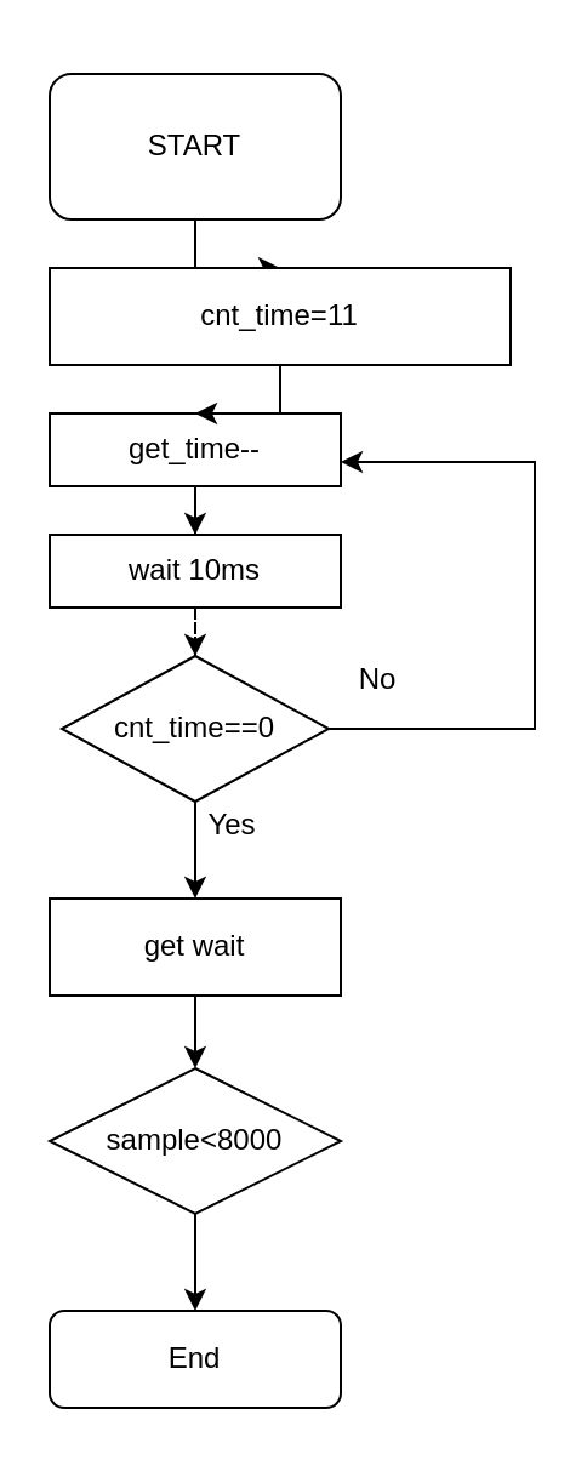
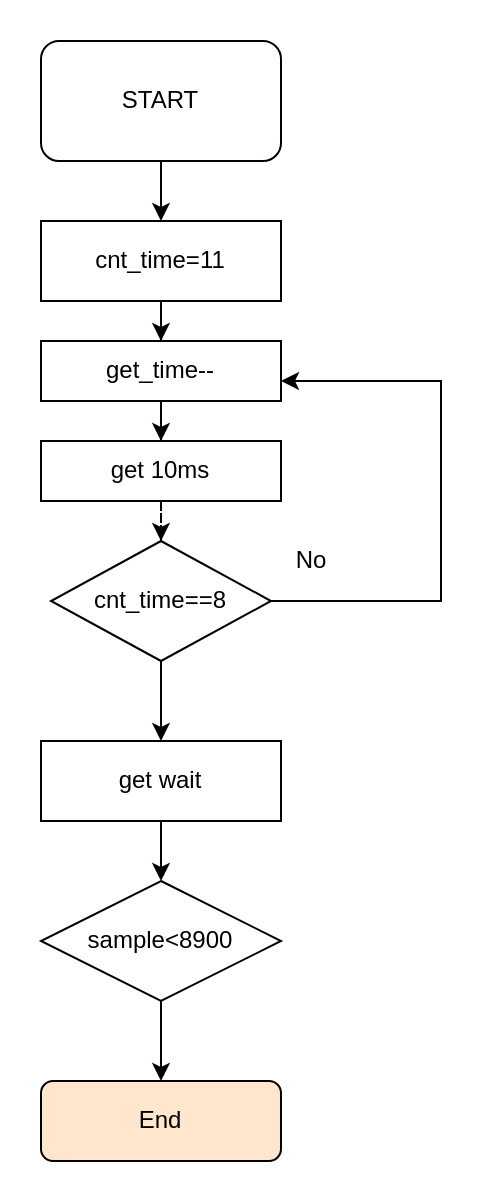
  <mxCell id="0" />
  <mxCell id="1" parent="0" />
  <mxCell id="2" style="edgeStyle=orthogonalEdgeStyle;rounded=0;orthogonalLoop=1;jettySize=auto;html=1;entryX=0.5;entryY=0;entryDx=0;entryDy=0;" edge="1" parent="1" source="3" target="5"><mxGeometry relative="1" as="geometry" /></mxCell>
  <mxCell id="3" value="get_time--" style="rounded=0;whiteSpace=wrap;html=1;" vertex="1" parent="1"><mxGeometry x="20" y="170" width="120" height="30" as="geometry" /></mxCell>
  <mxCell id="4" style="edgeStyle=orthogonalEdgeStyle;rounded=0;orthogonalLoop=1;jettySize=auto;html=1;entryX=0.5;entryY=0;entryDx=0;entryDy=0;dashed=1;" edge="1" parent="1" source="5" target="12"><mxGeometry relative="1" as="geometry" /></mxCell>
- <mxCell id="5" value="wait 10ms" style="rounded=0;whiteSpace=wrap;html=1;" vertex="1" parent="1"><mxGeometry x="20" y="220" width="120" height="30" as="geometry" /></mxCell>
+ <mxCell id="5" value="get 10ms" style="rounded=0;whiteSpace=wrap;html=1;" vertex="1" parent="1"><mxGeometry x="20" y="220" width="120" height="30" as="geometry" /></mxCell>
  <mxCell id="6" style="edgeStyle=orthogonalEdgeStyle;rounded=0;orthogonalLoop=1;jettySize=auto;html=1;entryX=0.5;entryY=0;entryDx=0;entryDy=0;" edge="1" parent="1" source="7" target="9"><mxGeometry relative="1" as="geometry" /></mxCell>
- <mxCell id="7" value="START" style="rounded=1;whiteSpace=wrap;html=1;" vertex="1" parent="1"><mxGeometry x="20" y="30" width="120" height="60" as="geometry" /></mxCell>
+ <mxCell id="7" value="START" style="rounded=1;whiteSpace=wrap;html=1;" vertex="1" parent="1"><mxGeometry x="20" y="20" width="120" height="60" as="geometry" /></mxCell>
  <mxCell id="8" style="edgeStyle=orthogonalEdgeStyle;rounded=0;orthogonalLoop=1;jettySize=auto;html=1;entryX=0.5;entryY=0;entryDx=0;entryDy=0;" edge="1" parent="1" source="9" target="3"><mxGeometry relative="1" as="geometry" /></mxCell>
- <mxCell id="9" value="cnt_time=11" style="rounded=0;whiteSpace=wrap;html=1;" vertex="1" parent="1"><mxGeometry x="20" y="110" width="190" height="40" as="geometry" /></mxCell>
+ <mxCell id="9" value="cnt_time=11" style="rounded=0;whiteSpace=wrap;html=1;" vertex="1" parent="1"><mxGeometry x="20" y="110" width="120" height="40" as="geometry" /></mxCell>
  <mxCell id="10" style="edgeStyle=orthogonalEdgeStyle;rounded=0;orthogonalLoop=1;jettySize=auto;html=1;" edge="1" parent="1" source="12"><mxGeometry relative="1" as="geometry"><mxPoint x="140" y="190" as="targetPoint" /><Array as="points"><mxPoint x="220" y="300" /><mxPoint x="220" y="190" /></Array></mxGeometry></mxCell>
  <mxCell id="11" style="edgeStyle=orthogonalEdgeStyle;rounded=0;orthogonalLoop=1;jettySize=auto;html=1;entryX=0.5;entryY=0;entryDx=0;entryDy=0;" edge="1" parent="1" source="12" target="15"><mxGeometry relative="1" as="geometry" /></mxCell>
- <mxCell id="12" value="cnt_time==0" style="rhombus;whiteSpace=wrap;html=1;" vertex="1" parent="1"><mxGeometry x="25" y="270" width="110" height="60" as="geometry" /></mxCell>
+ <mxCell id="12" value="cnt_time==8" style="rhombus;whiteSpace=wrap;html=1;" vertex="1" parent="1"><mxGeometry x="25" y="270" width="110" height="60" as="geometry" /></mxCell>
  <mxCell id="13" value="No" style="text;html=1;align=center;verticalAlign=middle;resizable=0;points=[];autosize=1;strokeColor=none;fillColor=none;" vertex="1" parent="1"><mxGeometry x="140" y="270" width="30" height="20" as="geometry" /></mxCell>
  <mxCell id="14" style="edgeStyle=orthogonalEdgeStyle;rounded=0;orthogonalLoop=1;jettySize=auto;html=1;entryX=0.5;entryY=0;entryDx=0;entryDy=0;" edge="1" parent="1" source="15" target="17"><mxGeometry relative="1" as="geometry" /></mxCell>
  <mxCell id="15" value="get wait" style="rounded=0;whiteSpace=wrap;html=1;" vertex="1" parent="1"><mxGeometry x="20" y="370" width="120" height="40" as="geometry" /></mxCell>
  <mxCell id="16" style="edgeStyle=orthogonalEdgeStyle;rounded=0;orthogonalLoop=1;jettySize=auto;html=1;" edge="1" parent="1" source="17" target="18"><mxGeometry relative="1" as="geometry" /></mxCell>
- <mxCell id="17" value="sample&amp;lt;8000" style="rhombus;whiteSpace=wrap;html=1;" vertex="1" parent="1"><mxGeometry x="20" y="440" width="120" height="60" as="geometry" /></mxCell>
- <mxCell id="18" value="End" style="rounded=1;whiteSpace=wrap;html=1;" vertex="1" parent="1"><mxGeometry x="20" y="540" width="120" height="40" as="geometry" /></mxCell>
- <mxCell id="19" value="Yes" style="text;html=1;align=center;verticalAlign=middle;resizable=0;points=[];autosize=1;strokeColor=none;fillColor=none;" vertex="1" parent="1"><mxGeometry x="80" y="330" width="30" height="20" as="geometry" /></mxCell>
+ <mxCell id="17" value="sample&amp;lt;8900" style="rhombus;whiteSpace=wrap;html=1;" vertex="1" parent="1"><mxGeometry x="20" y="440" width="120" height="60" as="geometry" /></mxCell>
+ <mxCell id="18" value="End" style="rounded=1;whiteSpace=wrap;html=1;fillColor=#ffe6cc;" vertex="1" parent="1"><mxGeometry x="20" y="540" width="120" height="40" as="geometry" /></mxCell>
